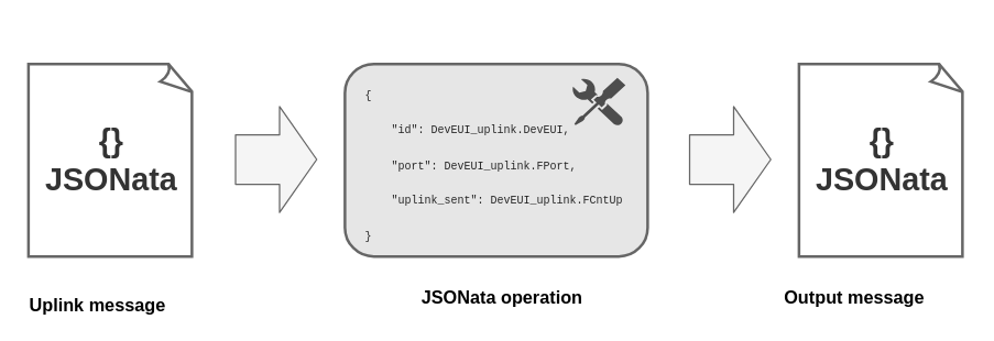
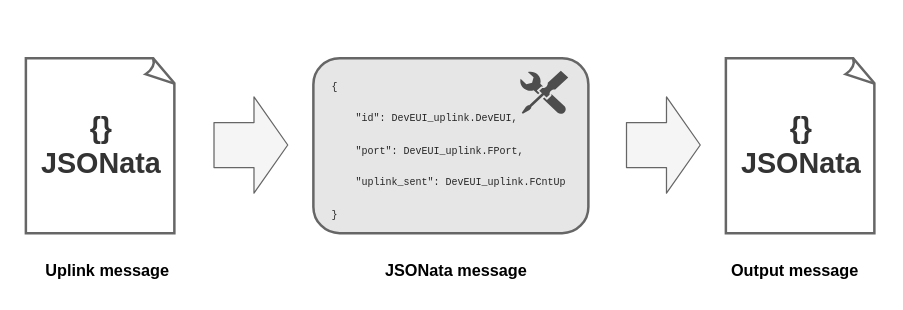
  <mxCell id="0" />
  <mxCell id="1" parent="0" />
  <mxCell id="2" value="" style="whiteSpace=wrap;html=1;shape=mxgraph.basic.document;strokeWidth=2;strokeColor=#666666;" parent="1" vertex="1"><mxGeometry x="20" y="46" width="120" height="140" as="geometry" /></mxCell>
  <mxCell id="3" value="&lt;font color=&quot;#333333&quot;&gt;&lt;b style=&quot;font-size: 23px&quot;&gt;{}&lt;/b&gt;&lt;br&gt;&lt;span style=&quot;font-size: 23px&quot;&gt;&lt;b&gt;JSONata&lt;/b&gt;&lt;/span&gt;&lt;br&gt;&lt;/font&gt;" style="text;html=1;align=center;verticalAlign=middle;resizable=0;points=[];autosize=1;" parent="1" vertex="1"><mxGeometry x="25" y="96" width="110" height="40" as="geometry" /></mxCell>
- <mxCell id="4" value="&lt;b&gt;&lt;font style=&quot;font-size: 13px&quot;&gt;Uplink message&lt;/font&gt;&lt;/b&gt;" style="text;html=1;align=center;verticalAlign=middle;resizable=0;points=[];autosize=1;" parent="1" vertex="1"><mxGeometry x="15" y="211" width="110" height="20" as="geometry" /></mxCell>
+ <mxCell id="4" value="&lt;b&gt;&lt;font style=&quot;font-size: 13px&quot;&gt;Uplink message&lt;/font&gt;&lt;/b&gt;" style="text;html=1;align=center;verticalAlign=middle;resizable=0;points=[];autosize=1;" parent="1" vertex="1"><mxGeometry x="30" y="206" width="110" height="20" as="geometry" /></mxCell>
  <mxCell id="5" value="" style="rounded=1;whiteSpace=wrap;html=1;strokeWidth=2;strokeColor=#666666;fillColor=#E6E6E6;" parent="1" vertex="1"><mxGeometry x="250" y="46" width="220" height="140" as="geometry" /></mxCell>
- <mxCell id="6" value="&lt;b&gt;&lt;font style=&quot;font-size: 13px&quot;&gt;JSONata operation&lt;/font&gt;&lt;/b&gt;" style="text;html=1;align=center;verticalAlign=middle;resizable=0;points=[];autosize=1;" parent="1" vertex="1"><mxGeometry x="298.89" y="206" width="130" height="20" as="geometry" /></mxCell>
+ <mxCell id="6" value="&lt;b&gt;&lt;font style=&quot;font-size: 13px&quot;&gt;JSONata message&lt;/font&gt;&lt;/b&gt;" style="text;html=1;align=center;verticalAlign=middle;resizable=0;points=[];autosize=1;" parent="1" vertex="1"><mxGeometry x="298.89" y="206" width="130" height="20" as="geometry" /></mxCell>
  <mxCell id="7" value="" style="aspect=fixed;pointerEvents=1;shadow=0;dashed=0;html=1;strokeColor=none;labelPosition=center;verticalLabelPosition=bottom;verticalAlign=top;align=center;shape=mxgraph.mscae.enterprise.tool;fillColor=#4D4D4D;" parent="1" vertex="1"><mxGeometry x="415" y="56" width="38.89" height="35" as="geometry" /></mxCell>
  <mxCell id="8" value="&lt;pre style=&quot;background: transparent; font-family: Consolas, Monaco, &amp;quot;Andale Mono&amp;quot;, &amp;quot;Ubuntu Mono&amp;quot;, monospace; font-size: 8px; word-break: normal; overflow-wrap: normal; line-height: 1.4; tab-size: 4; hyphens: none; padding: 1.25rem 1.5rem; margin-top: 0.85rem; margin-bottom: 0.85rem; overflow: auto; border-radius: 6px; position: relative; z-index: 1;&quot; class=&quot;language-json&quot;&gt;&lt;code style=&quot;font-family: source-code-pro, Menlo, Monaco, Consolas, &amp;quot;Courier New&amp;quot;, monospace; padding: 0px; margin: 0px; font-size: 8px; background-color: transparent; line-height: 1.6rem; border-radius: 0px;&quot;&gt;&lt;font color=&quot;#262626&quot; style=&quot;font-size: 8px;&quot;&gt;&lt;span style=&quot;font-size: 8px;&quot; class=&quot;token punctuation&quot;&gt;{&lt;/span&gt;&lt;br style=&quot;font-size: 8px;&quot;&gt;    &lt;span style=&quot;font-size: 8px;&quot; class=&quot;token property&quot;&gt;&quot;id&quot;&lt;/span&gt;&lt;span style=&quot;font-size: 8px;&quot; class=&quot;token operator&quot;&gt;:&lt;/span&gt; DevEUI_uplink.DevEUI&lt;span style=&quot;font-size: 8px;&quot; class=&quot;token punctuation&quot;&gt;,&lt;/span&gt;&lt;br style=&quot;font-size: 8px;&quot;&gt;    &lt;span style=&quot;font-size: 8px;&quot; class=&quot;token property&quot;&gt;&quot;port&quot;&lt;/span&gt;&lt;span style=&quot;font-size: 8px;&quot; class=&quot;token operator&quot;&gt;:&lt;/span&gt; DevEUI_uplink.FPort&lt;span style=&quot;font-size: 8px;&quot; class=&quot;token punctuation&quot;&gt;,&lt;/span&gt;&lt;br style=&quot;font-size: 8px;&quot;&gt;    &lt;span style=&quot;font-size: 8px;&quot; class=&quot;token property&quot;&gt;&quot;uplink_sent&quot;&lt;/span&gt;&lt;span style=&quot;font-size: 8px;&quot; class=&quot;token operator&quot;&gt;:&lt;/span&gt; DevEUI_uplink.FCntUp&lt;br style=&quot;font-size: 8px;&quot;&gt;&lt;span style=&quot;font-size: 8px;&quot; class=&quot;token punctuation&quot;&gt;}&lt;/span&gt;&lt;/font&gt;&lt;/code&gt;&lt;/pre&gt;" style="text;html=1;align=left;verticalAlign=middle;resizable=0;points=[];autosize=1;fontSize=8;" parent="1" vertex="1"><mxGeometry x="238.89" y="20" width="250" height="200" as="geometry" /></mxCell>
  <mxCell id="9" value="" style="shape=flexArrow;endArrow=classic;html=1;endWidth=40;endSize=8.67;width=36;fillColor=#f5f5f5;strokeColor=#666666;" parent="1" edge="1"><mxGeometry width="50" height="50" relative="1" as="geometry"><mxPoint x="500" y="115.5" as="sourcePoint" /><mxPoint x="560" y="115.5" as="targetPoint" /></mxGeometry></mxCell>
  <mxCell id="10" value="" style="whiteSpace=wrap;html=1;shape=mxgraph.basic.document;strokeWidth=2;strokeColor=#666666;" parent="1" vertex="1"><mxGeometry x="580" y="46" width="120" height="140" as="geometry" /></mxCell>
  <mxCell id="11" value="&lt;font color=&quot;#333333&quot;&gt;&lt;b style=&quot;font-size: 23px&quot;&gt;{}&lt;/b&gt;&lt;br&gt;&lt;span style=&quot;font-size: 23px&quot;&gt;&lt;b&gt;JSONata&lt;/b&gt;&lt;/span&gt;&lt;br&gt;&lt;/font&gt;" style="text;html=1;align=center;verticalAlign=middle;resizable=0;points=[];autosize=1;" parent="1" vertex="1"><mxGeometry x="585" y="96" width="110" height="40" as="geometry" /></mxCell>
- <mxCell id="12" value="&lt;b&gt;&lt;font style=&quot;font-size: 13px&quot;&gt;Output message&lt;/font&gt;&lt;/b&gt;" style="text;html=1;align=center;verticalAlign=middle;resizable=0;points=[];autosize=1;" parent="1" vertex="1"><mxGeometry x="560" y="206" width="120" height="20" as="geometry" /></mxCell>
+ <mxCell id="12" value="&lt;b&gt;&lt;font style=&quot;font-size: 13px&quot;&gt;Output message&lt;/font&gt;&lt;/b&gt;" style="text;html=1;align=center;verticalAlign=middle;resizable=0;points=[];autosize=1;" parent="1" vertex="1"><mxGeometry x="575" y="206" width="120" height="20" as="geometry" /></mxCell>
  <mxCell id="13" value="" style="shape=flexArrow;endArrow=classic;html=1;endWidth=40;endSize=8.67;width=36;fillColor=#f5f5f5;strokeColor=#666666;" parent="1" edge="1"><mxGeometry width="50" height="50" relative="1" as="geometry"><mxPoint x="170" y="115.5" as="sourcePoint" /><mxPoint x="230" y="115.5" as="targetPoint" /></mxGeometry></mxCell>
